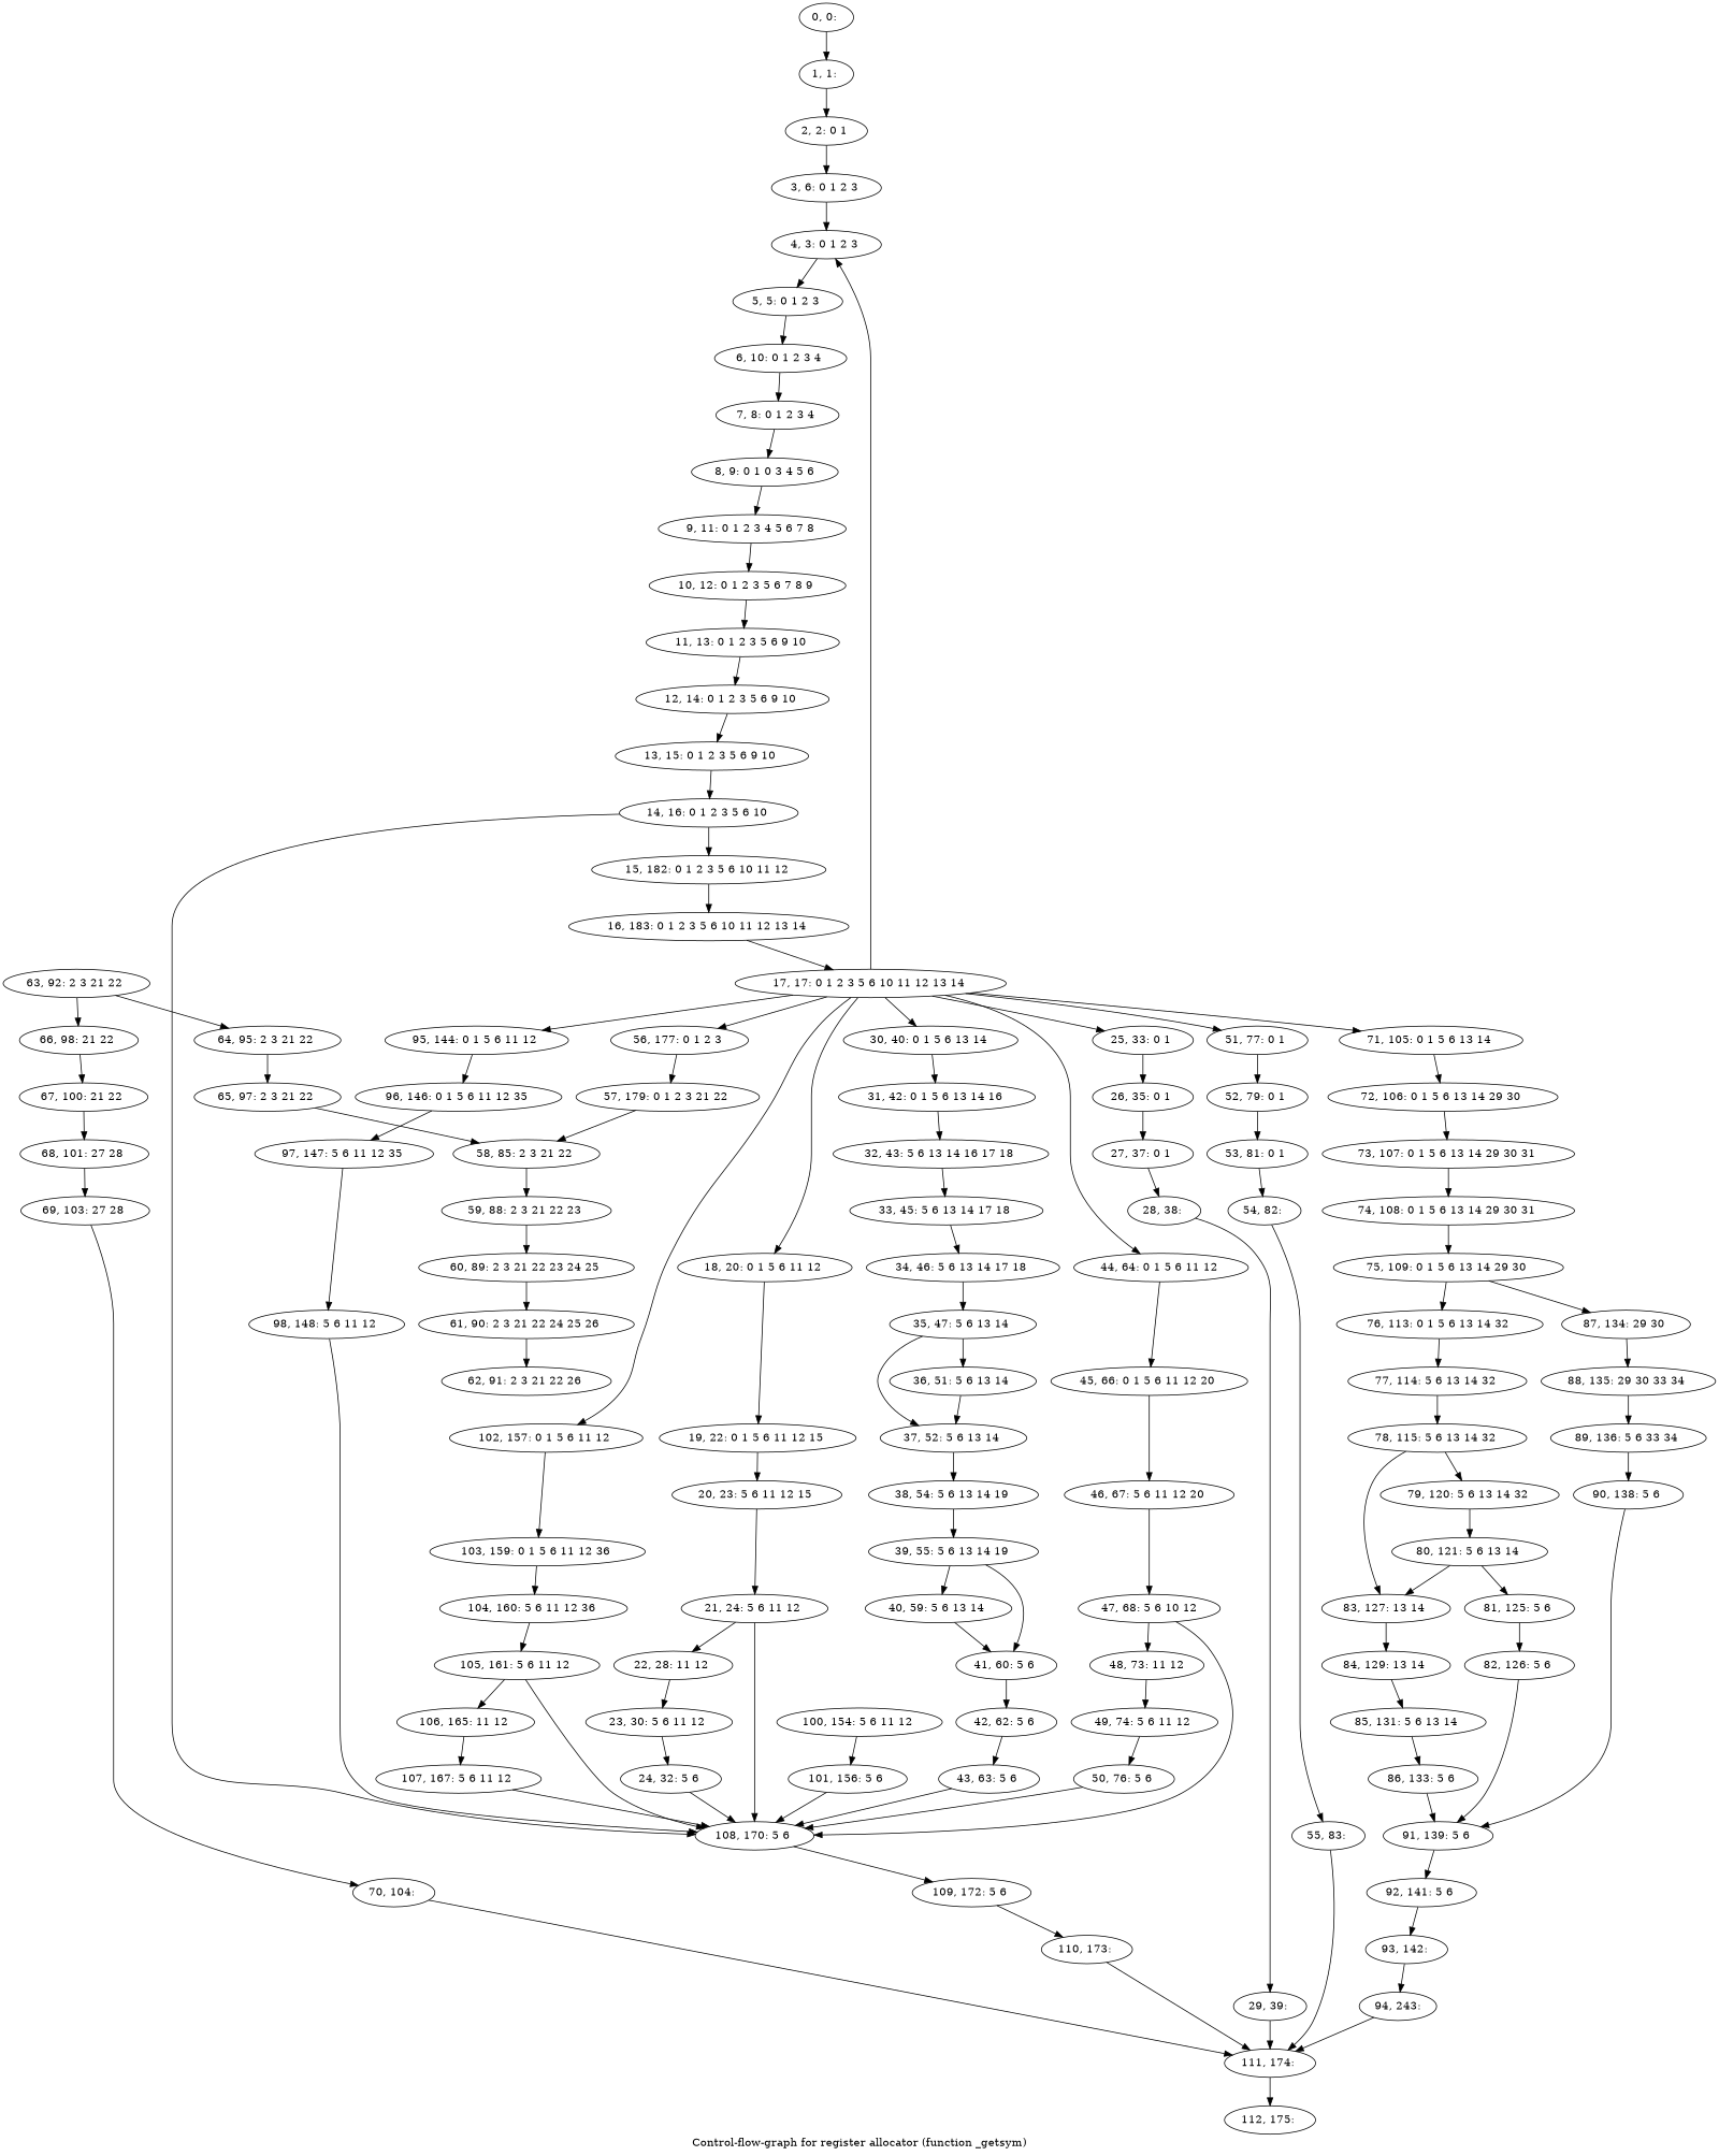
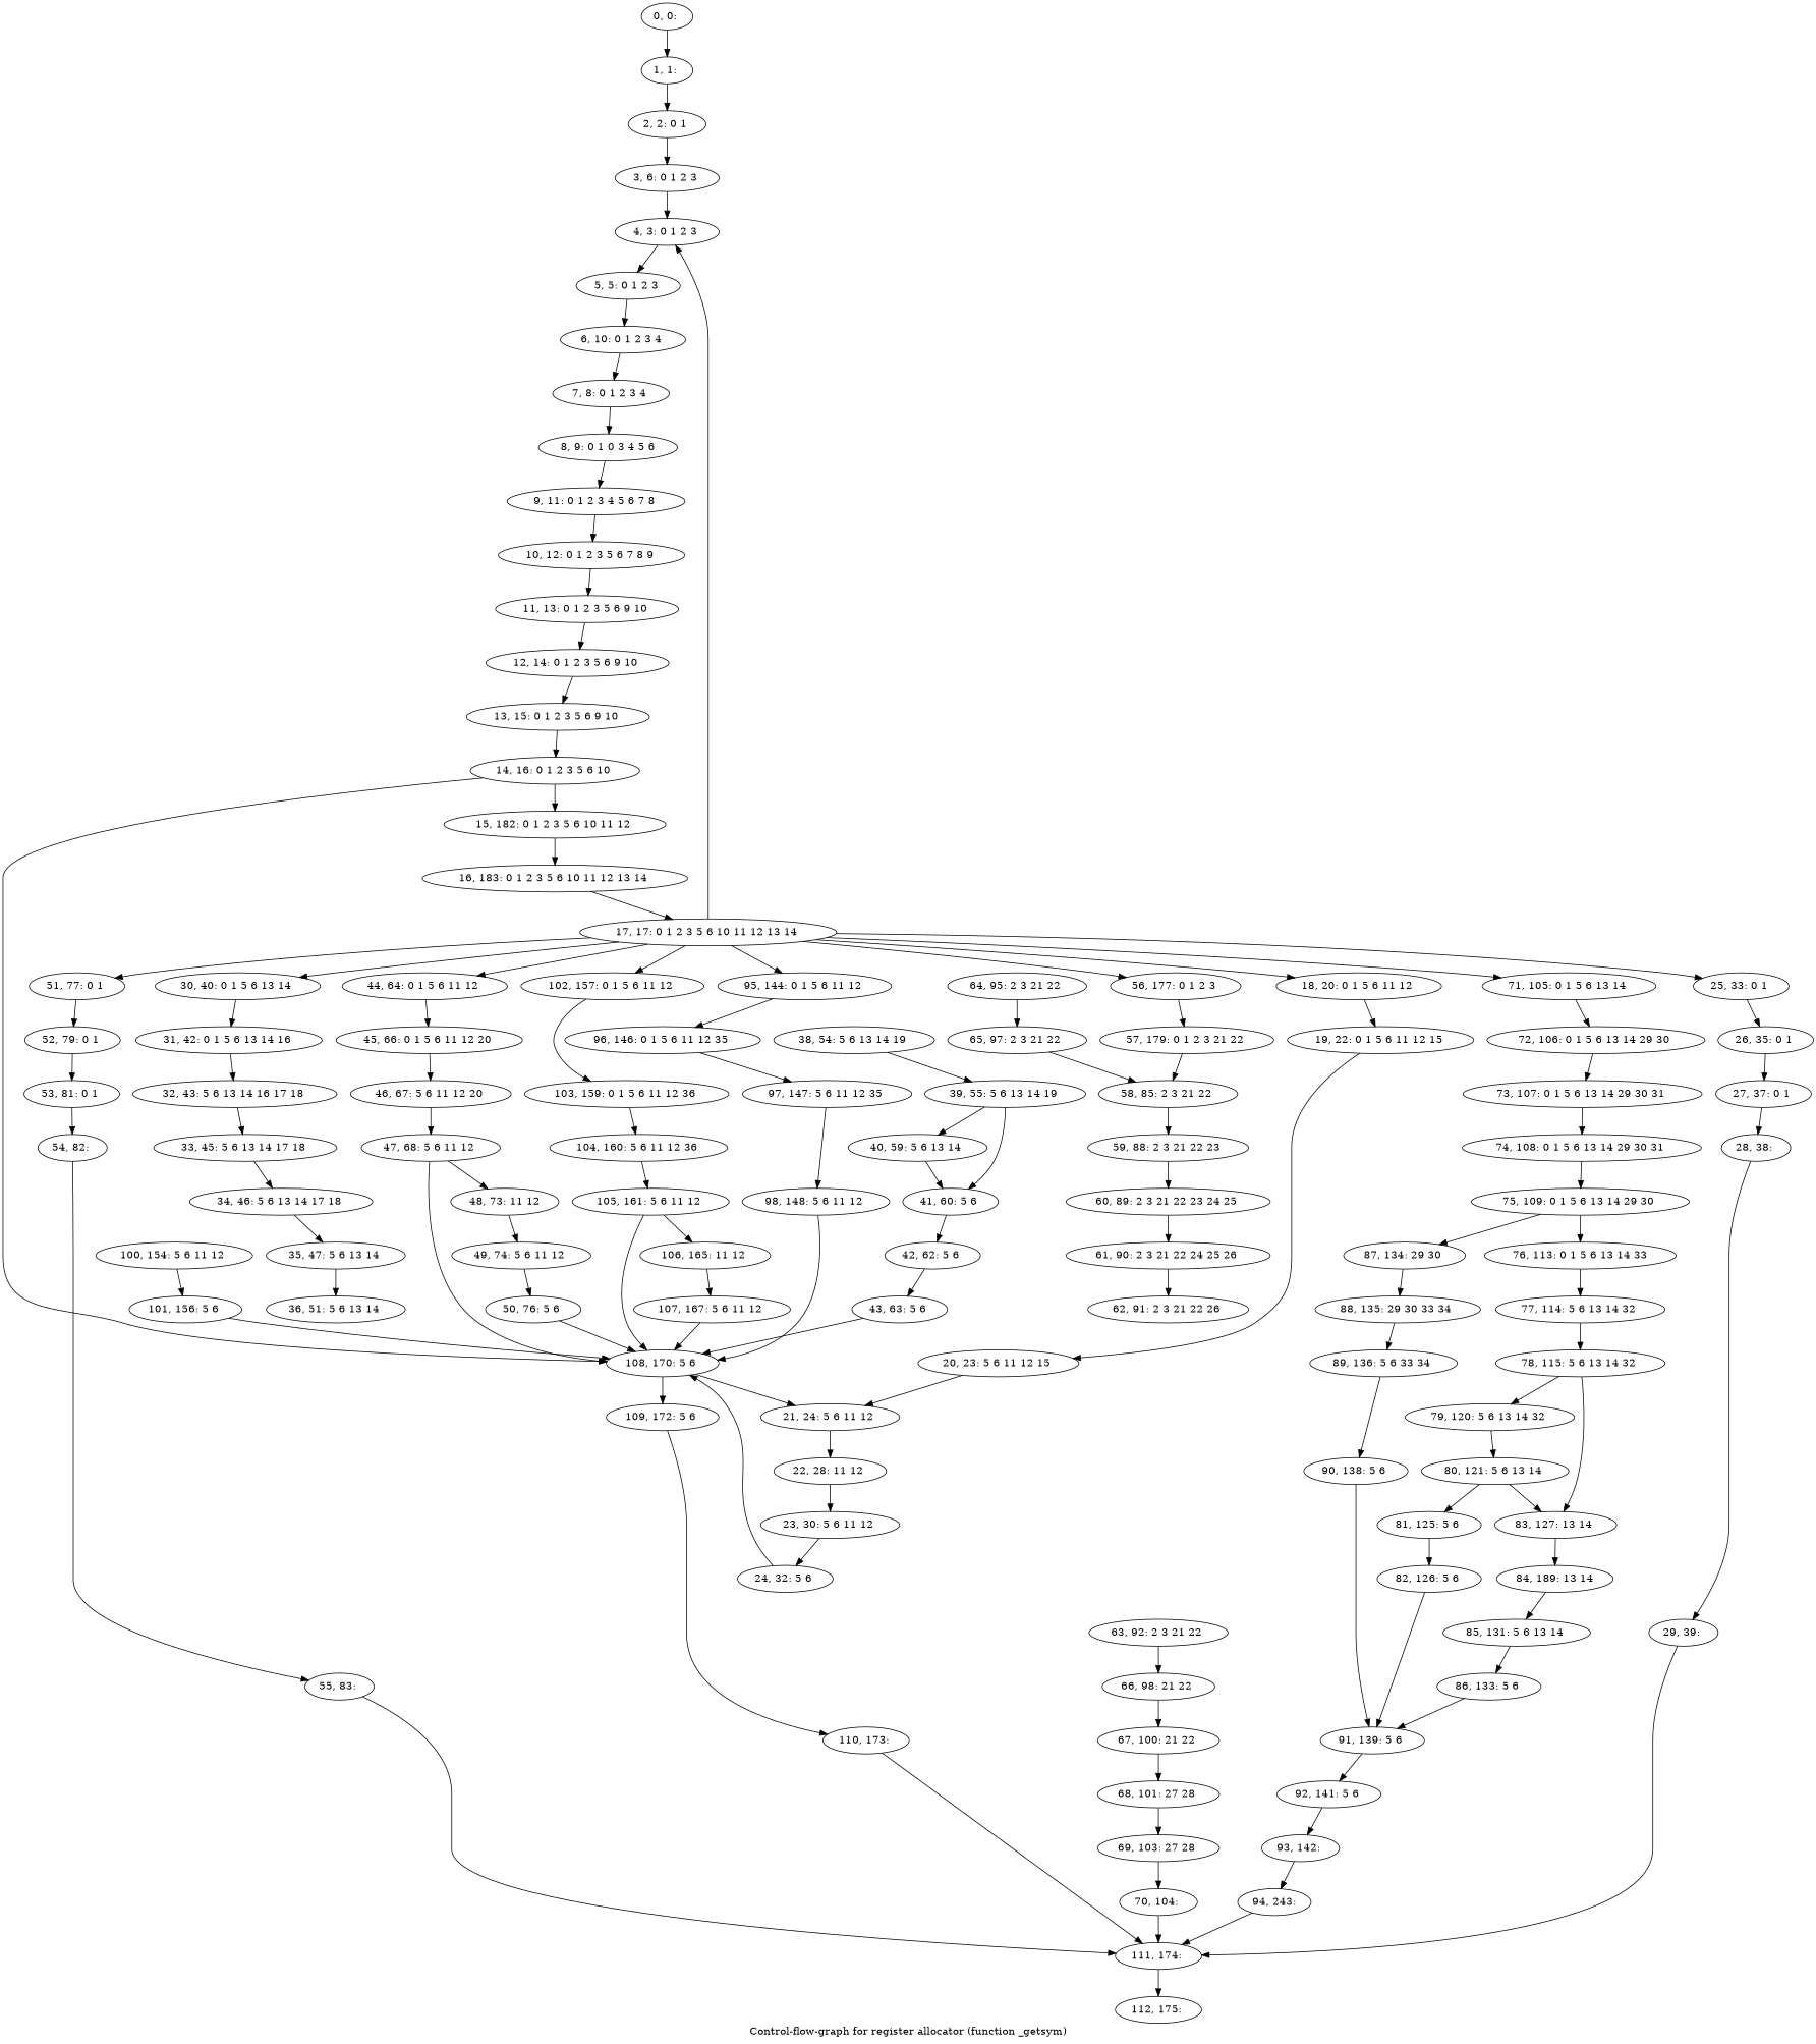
  digraph {
    label="Control-flow-graph for register allocator (function _getsym)"
    n1 [label="0, 0: "]
    n2 [label="1, 1: "]
    n3 [label="2, 2: 0 1 "]
    n4 [label="3, 6: 0 1 2 3 "]
    n5 [label="4, 3: 0 1 2 3 "]
    n6 [label="5, 5: 0 1 2 3 "]
    n7 [label="6, 10: 0 1 2 3 4 "]
    n8 [label="7, 8: 0 1 2 3 4 "]
    n9 [label="8, 9: 0 1 0 3 4 5 6"]
    n10 [label="9, 11: 0 1 2 3 4 5 6 7 8 "]
    n11 [label="10, 12: 0 1 2 3 5 6 7 8 9 "]
    n12 [label="11, 13: 0 1 2 3 5 6 9 10 "]
    n13 [label="12, 14: 0 1 2 3 5 6 9 10 "]
    n14 [label="13, 15: 0 1 2 3 5 6 9 10 "]
    n15 [label="14, 16: 0 1 2 3 5 6 10 "]
    n16 [label="15, 182: 0 1 2 3 5 6 10 11 12 "]
    n17 [label="108, 170: 5 6 "]
    n18 [label="16, 183: 0 1 2 3 5 6 10 11 12 13 14 "]
    n19 [label="109, 172: 5 6 "]
    n20 [label="17, 17: 0 1 2 3 5 6 10 11 12 13 14 "]
    n21 [label="18, 20: 0 1 5 6 11 12 "]
    n22 [label="25, 33: 0 1 "]
    n23 [label="30, 40: 0 1 5 6 13 14 "]
    n24 [label="44, 64: 0 1 5 6 11 12 "]
    n25 [label="51, 77: 0 1 "]
    n26 [label="56, 177: 0 1 2 3 "]
    n27 [label="71, 105: 0 1 5 6 13 14 "]
    n28 [label="95, 144: 0 1 5 6 11 12 "]
    n29 [label="102, 157: 0 1 5 6 11 12 "]
    n30 [label="19, 22: 0 1 5 6 11 12 15 "]
    n31 [label="26, 35: 0 1 "]
    n32 [label="31, 42: 0 1 5 6 13 14 16 "]
    n33 [label="45, 66: 0 1 5 6 11 12 20 "]
    n34 [label="52, 79: 0 1 "]
    n35 [label="57, 179: 0 1 2 3 21 22 "]
    n36 [label="72, 106: 0 1 5 6 13 14 29 30 "]
    n37 [label="96, 146: 0 1 5 6 11 12 35 "]
    n38 [label="103, 159: 0 1 5 6 11 12 36 "]
    n39 [label="20, 23: 5 6 11 12 15 "]
    n40 [label="21, 24: 5 6 11 12 "]
    n41 [label="22, 28: 11 12 "]
    n42 [label="23, 30: 5 6 11 12 "]
    n43 [label="24, 32: 5 6 "]
    n44 [label="27, 37: 0 1 "]
    n45 [label="28, 38: "]
    n46 [label="29, 39: "]
    n47 [label="111, 174: "]
    n48 [label="112, 175: "]
    n49 [label="32, 43: 5 6 13 14 16 17 18 "]
    n50 [label="33, 45: 5 6 13 14 17 18 "]
    n51 [label="34, 46: 5 6 13 14 17 18 "]
    n52 [label="35, 47: 5 6 13 14 "]
    n53 [label="36, 51: 5 6 13 14 "]
-   n54 [label="37, 52: 5 6 13 14 "]
    n55 [label="38, 54: 5 6 13 14 19 "]
    n56 [label="39, 55: 5 6 13 14 19 "]
    n57 [label="40, 59: 5 6 13 14 "]
    n58 [label="41, 60: 5 6 "]
    n59 [label="42, 62: 5 6 "]
    n60 [label="43, 63: 5 6 "]
    n61 [label="46, 67: 5 6 11 12 20 "]
-   n62 [label="47, 68: 5 6 10 12"]
+   n62 [label="47, 68: 5 6 11 12 "]
    n63 [label="48, 73: 11 12"]
    n64 [label="49, 74: 5 6 11 12 "]
    n65 [label="50, 76: 5 6 "]
    n66 [label="53, 81: 0 1 "]
    n67 [label="54, 82: "]
    n68 [label="55, 83: "]
    n69 [label="58, 85: 2 3 21 22 "]
    n70 [label="59, 88: 2 3 21 22 23 "]
    n71 [label="60, 89: 2 3 21 22 23 24 25 "]
    n72 [label="61, 90: 2 3 21 22 24 25 26 "]
    n73 [label="62, 91: 2 3 21 22 26 "]
    n74 [label="63, 92: 2 3 21 22 "]
    n75 [label="64, 95: 2 3 21 22 "]
    n76 [label="66, 98: 21 22 "]
    n77 [label="65, 97: 2 3 21 22 "]
    n78 [label="67, 100: 21 22 "]
    n79 [label="68, 101: 27 28 "]
    n80 [label="69, 103: 27 28 "]
    n81 [label="70, 104: "]
    n82 [label="73, 107: 0 1 5 6 13 14 29 30 31 "]
    n83 [label="74, 108: 0 1 5 6 13 14 29 30 31 "]
    n84 [label="75, 109: 0 1 5 6 13 14 29 30 "]
-   n85 [label="76, 113: 0 1 5 6 13 14 32 "]
+   n85 [label="76, 113: 0 1 5 6 13 14 33"]
    n86 [label="87, 134: 29 30 "]
    n87 [label="77, 114: 5 6 13 14 32 "]
    n88 [label="88, 135: 29 30 33 34 "]
    n89 [label="78, 115: 5 6 13 14 32 "]
    n90 [label="79, 120: 5 6 13 14 32 "]
    n91 [label="83, 127: 13 14 "]
    n92 [label="80, 121: 5 6 13 14 "]
-   n93 [label="84, 129: 13 14 "]
+   n93 [label="84, 189: 13 14"]
    n94 [label="81, 125: 5 6 "]
    n95 [label="82, 126: 5 6 "]
    n96 [label="91, 139: 5 6 "]
    n97 [label="92, 141: 5 6 "]
    n98 [label="85, 131: 5 6 13 14 "]
    n99 [label="86, 133: 5 6 "]
    n100 [label="89, 136: 5 6 33 34 "]
    n101 [label="90, 138: 5 6 "]
    n102 [label="93, 142: "]
    n103 [label="94, 243:"]
    n104 [label="97, 147: 5 6 11 12 35 "]
    n105 [label="98, 148: 5 6 11 12 "]
    n106 [label="100, 154: 5 6 11 12 "]
    n107 [label="101, 156: 5 6 "]
    n108 [label="104, 160: 5 6 11 12 36 "]
    n109 [label="105, 161: 5 6 11 12 "]
    n110 [label="106, 165: 11 12 "]
    n111 [label="107, 167: 5 6 11 12 "]
    n112 [label="110, 173: "]
    n1 -> n2
    n2 -> n3
    n3 -> n4
    n4 -> n5
    n5 -> n6
    n6 -> n7
    n7 -> n8
    n8 -> n9
    n9 -> n10
    n10 -> n11
    n11 -> n12
    n12 -> n13
    n13 -> n14
    n14 -> n15
    n15 -> n16
    n15 -> n17
    n16 -> n18
    n17 -> n19
    n18 -> n20
    n19 -> n112
    n20 -> n5
    n20 -> n21
    n20 -> n22
    n20 -> n23
    n20 -> n24
    n20 -> n25
    n20 -> n26
    n20 -> n27
    n20 -> n28
    n20 -> n29
    n21 -> n30
    n22 -> n31
    n23 -> n32
    n24 -> n33
    n25 -> n34
    n26 -> n35
    n27 -> n36
    n28 -> n37
    n29 -> n38
    n30 -> n39
    n31 -> n44
    n32 -> n49
    n33 -> n61
    n34 -> n66
    n35 -> n69
    n36 -> n82
    n37 -> n104
    n38 -> n108
    n39 -> n40
-   n40 -> n17
+   n17 -> n40
    n40 -> n41
    n41 -> n42
    n42 -> n43
    n43 -> n17
    n44 -> n45
    n45 -> n46
    n46 -> n47
    n47 -> n48
    n49 -> n50
    n50 -> n51
    n51 -> n52
    n52 -> n53
-   n52 -> n54
-   n53 -> n54
-   n54 -> n55
    n55 -> n56
    n56 -> n57
    n56 -> n58
    n57 -> n58
    n58 -> n59
    n59 -> n60
    n60 -> n17
    n61 -> n62
    n62 -> n17
    n62 -> n63
    n63 -> n64
    n64 -> n65
    n65 -> n17
    n66 -> n67
    n67 -> n68
    n68 -> n47
    n69 -> n70
    n70 -> n71
    n71 -> n72
    n72 -> n73
-   n74 -> n75
    n74 -> n76
    n75 -> n77
    n76 -> n78
    n77 -> n69
    n78 -> n79
    n79 -> n80
    n80 -> n81
    n81 -> n47
    n82 -> n83
    n83 -> n84
    n84 -> n85
    n84 -> n86
    n85 -> n87
    n86 -> n88
    n87 -> n89
    n88 -> n100
    n89 -> n90
    n89 -> n91
    n90 -> n92
    n91 -> n93
    n92 -> n91
    n92 -> n94
    n93 -> n98
    n94 -> n95
    n95 -> n96
    n96 -> n97
    n97 -> n102
    n98 -> n99
    n99 -> n96
    n100 -> n101
    n101 -> n96
    n102 -> n103
    n103 -> n47
    n104 -> n105
    n105 -> n17
    n106 -> n107
    n107 -> n17
    n108 -> n109
    n109 -> n17
    n109 -> n110
    n110 -> n111
    n111 -> n17
    n112 -> n47
  }
